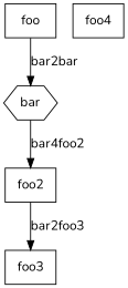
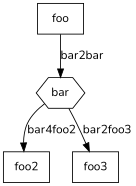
  digraph {
    fontname=Nunito
    node [fontname=Nunito shape=box]
    edge [dir=forward fontname=Nunito]
    n1 [label=foo]
    n2 [label=bar shape=polygon sides=6]
    n3 [label=foo2]
    n4 [label=foo3]
-   n5 [label=foo4]
    n1 -> n2 [label=bar2bar]
    n2 -> n3 [label=bar4foo2]
-   n3 -> n4 [label=bar2foo3]
+   n2 -> n4 [label=bar2foo3]
  }
